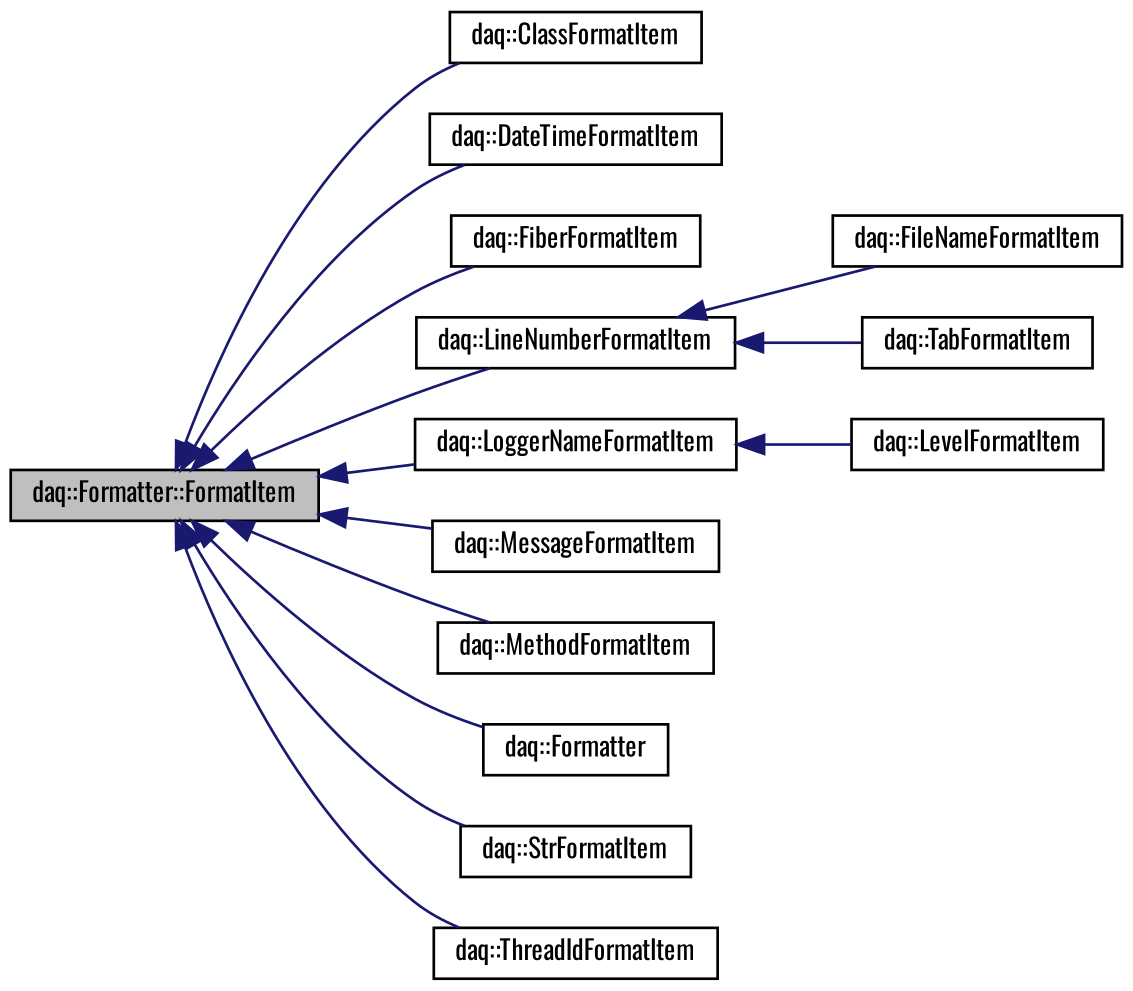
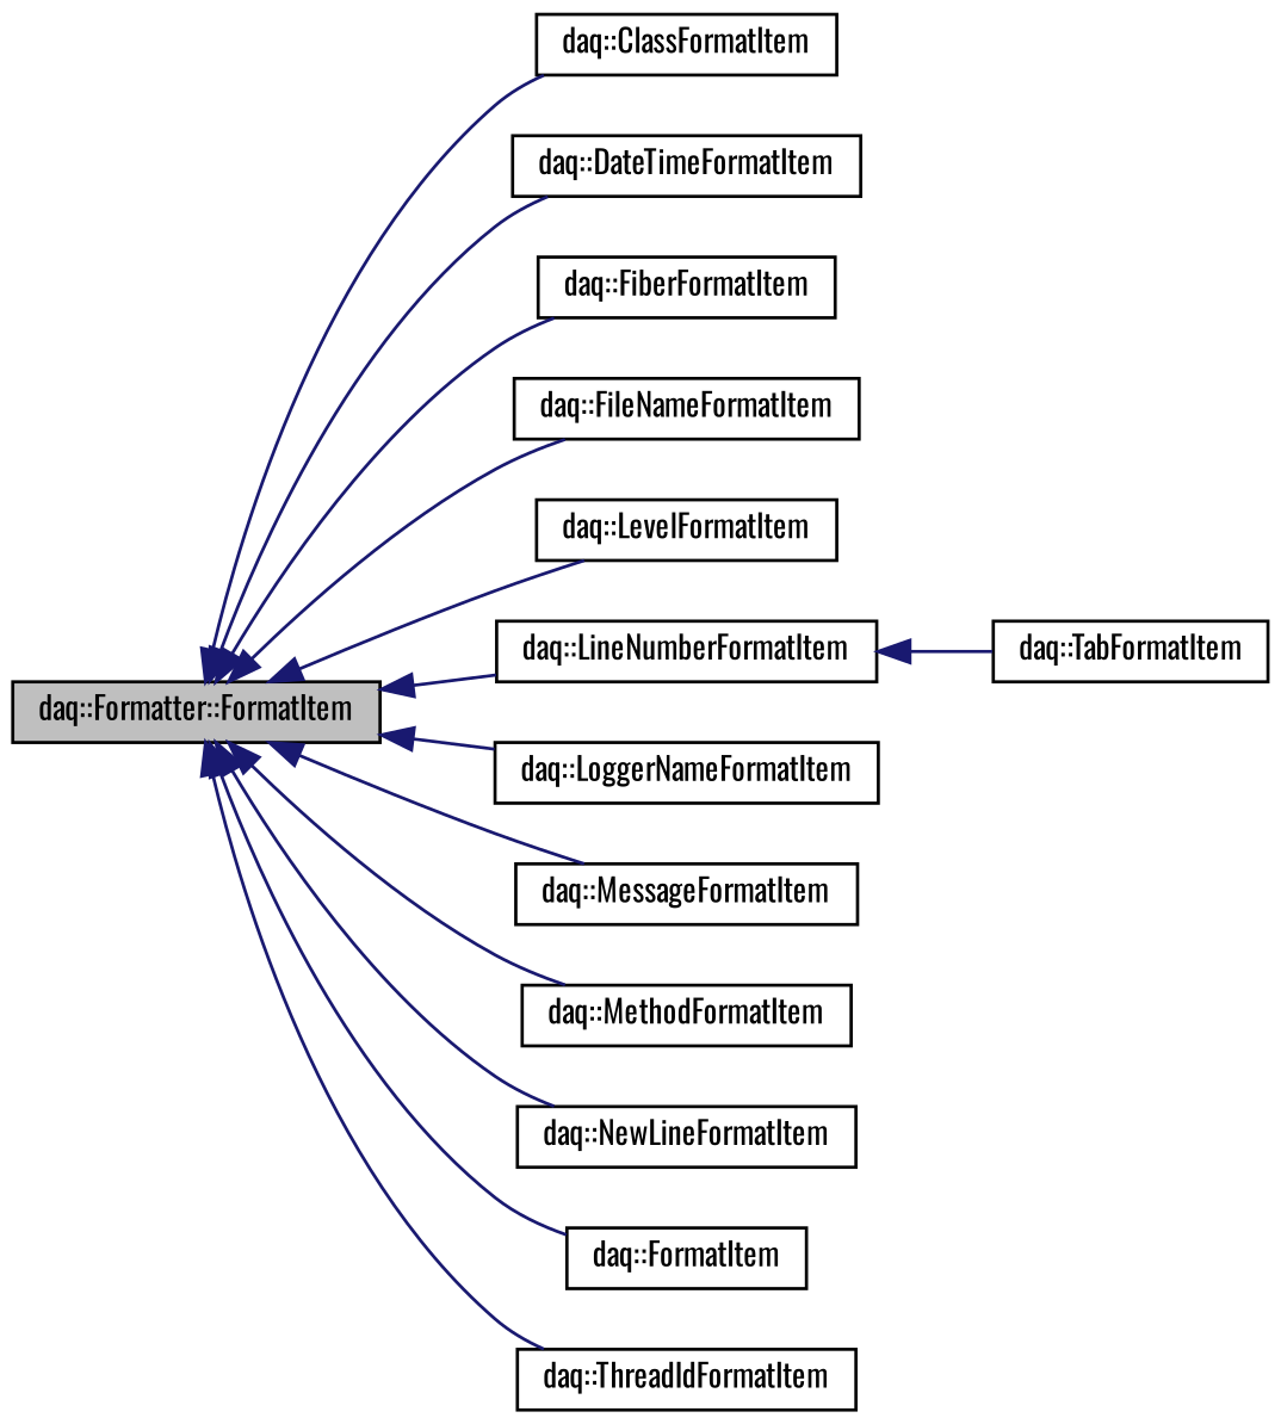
  digraph {
    fontname=Oswald
    rankdir=LR
    node [color=black fillcolor=white fontname=Oswald fontsize=10 shape=record style=filled]
    edge [color=midnightblue dir=back fontname=Oswald fontsize=10 labelfontname=Helvetica labelfontsize=10 style=solid]
    n1 [fillcolor=grey75 fontcolor=black height=0.2 label="daq::Formatter::FormatItem" width=0.4]
    n2 [height=0.2 label="daq::ClassFormatItem" width=0.4]
    n3 [height=0.2 label="daq::DateTimeFormatItem" width=0.4]
    n4 [height=0.2 label="daq::FiberFormatItem" width=0.4]
    n5 [height=0.2 label="daq::FileNameFormatItem" width=0.4]
    n6 [height=0.2 label="daq::LevelFormatItem" width=0.4]
    n7 [height=0.2 label="daq::LineNumberFormatItem" width=0.4]
    n8 [height=0.2 label="daq::LoggerNameFormatItem" width=0.4]
    n9 [height=0.2 label="daq::MessageFormatItem" width=0.4]
    n10 [height=0.2 label="daq::MethodFormatItem" width=0.4]
-   n11 [height=0.2 label="daq::Formatter" width=0.4]
-   n12 [height=0.2 label="daq::StrFormatItem" width=0.4]
+   n11 [height=0.2 label="daq::NewLineFormatItem" width=0.4]
+   n12 [height=0.2 label="daq::FormatItem" width=0.4]
    n13 [height=0.2 label="daq::ThreadIdFormatItem" width=0.4]
    n14 [height=0.2 label="daq::TabFormatItem" width=0.4]
    n1 -> n2
    n1 -> n3
    n1 -> n4
-   n7 -> n5
-   n8 -> n6
+   n1 -> n5
+   n1 -> n6
    n1 -> n7
    n1 -> n8
    n1 -> n9
    n1 -> n10
    n1 -> n11
    n1 -> n12
    n1 -> n13
    n7 -> n14
  }
